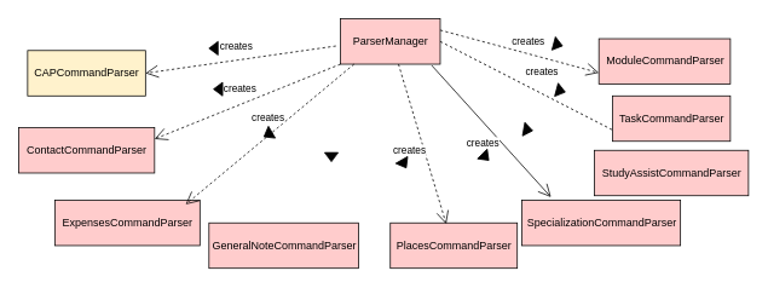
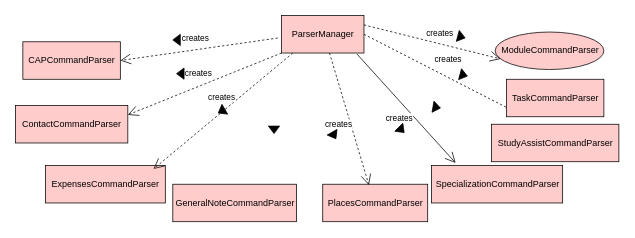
  <mxCell id="0" />
  <mxCell id="1" parent="0" />
  <mxCell id="2" value="ParserManager" style="html=1;fillColor=#FFCCCC;" parent="1" vertex="1"><mxGeometry x="375" y="20" width="110" height="50" as="geometry" /></mxCell>
  <mxCell id="3" value="ContactCommandParser" style="html=1;fillColor=#FFCCCC;" parent="1" vertex="1"><mxGeometry x="20" y="140" width="150" height="50" as="geometry" /></mxCell>
  <mxCell id="4" value="ExpensesCommandParser" style="html=1;fillColor=#FFCCCC;" parent="1" vertex="1"><mxGeometry x="60" y="220" width="160" height="50" as="geometry" /></mxCell>
- <mxCell id="5" value="CAPCommandParser" style="html=1;fillColor=#fff2cc;" parent="1" vertex="1"><mxGeometry x="30" y="55" width="130" height="50" as="geometry" /></mxCell>
+ <mxCell id="5" value="CAPCommandParser" style="html=1;fillColor=#FFCCCC;" parent="1" vertex="1"><mxGeometry x="30" y="55" width="130" height="50" as="geometry" /></mxCell>
  <mxCell id="6" value="GeneralNoteCommandParser" style="html=1;fillColor=#FFCCCC;" parent="1" vertex="1"><mxGeometry x="230" y="245" width="165" height="50" as="geometry" /></mxCell>
  <mxCell id="7" value="TaskCommandParser" style="html=1;fillColor=#FFCCCC;" parent="1" vertex="1"><mxGeometry x="675" y="105" width="130" height="50" as="geometry" /></mxCell>
  <mxCell id="8" value="PlacesCommandParser" style="html=1;fillColor=#FFCCCC;" parent="1" vertex="1"><mxGeometry x="430" y="245" width="140" height="50" as="geometry" /></mxCell>
  <mxCell id="9" value="SpecializationCommandParser" style="html=1;fillColor=#FFCCCC;" parent="1" vertex="1"><mxGeometry x="575" y="220" width="175" height="50" as="geometry" /></mxCell>
  <mxCell id="10" value="StudyAssistCommandParser" style="html=1;fillColor=#FFCCCC;" parent="1" vertex="1"><mxGeometry x="655" y="165" width="170" height="50" as="geometry" /></mxCell>
  <mxCell id="11" value="creates" style="endArrow=open;endSize=12;dashed=1;html=1;entryX=1;entryY=0.5;entryDx=0;entryDy=0;" parent="1" target="5" edge="1"><mxGeometry x="0.027" y="-16" width="160" relative="1" as="geometry"><mxPoint x="370" y="50" as="sourcePoint" /><mxPoint x="530" y="50" as="targetPoint" /><mxPoint as="offset" /></mxGeometry></mxCell>
  <mxCell id="12" value="creates" style="endArrow=open;endSize=12;dashed=1;html=1;entryX=1;entryY=0.25;entryDx=0;entryDy=0;" parent="1" target="3" edge="1"><mxGeometry x="0.027" y="-16" width="160" relative="1" as="geometry"><mxPoint x="375" y="70" as="sourcePoint" /><mxPoint x="165" y="100" as="targetPoint" /><mxPoint as="offset" /></mxGeometry></mxCell>
  <mxCell id="13" value="creates" style="endArrow=open;endSize=12;dashed=1;html=1;entryX=0.902;entryY=0.092;entryDx=0;entryDy=0;entryPerimeter=0;" parent="1" target="4" edge="1"><mxGeometry x="-0.085" y="-15" width="160" relative="1" as="geometry"><mxPoint x="390" y="70" as="sourcePoint" /><mxPoint x="180" y="100" as="targetPoint" /><mxPoint as="offset" /></mxGeometry></mxCell>
  <mxCell id="14" value="creates" style="endArrow=open;endSize=12;dashed=1;html=1;entryX=0.44;entryY=0.024;entryDx=0;entryDy=0;entryPerimeter=0;" parent="1" target="8" edge="1"><mxGeometry x="0.027" y="-16" width="160" relative="1" as="geometry"><mxPoint x="439" y="70" as="sourcePoint" /><mxPoint x="200" y="120" as="targetPoint" /><mxPoint as="offset" /></mxGeometry></mxCell>
  <mxCell id="15" value="creates" style="endArrow=open;endSize=12;dashed=0;html=1;entryX=0.184;entryY=-0.068;entryDx=0;entryDy=0;exitX=0.915;exitY=1.028;exitDx=0;exitDy=0;exitPerimeter=0;entryPerimeter=0;" parent="1" source="2" target="9" edge="1"><mxGeometry x="0.027" y="-16" width="160" relative="1" as="geometry"><mxPoint x="420" y="100" as="sourcePoint" /><mxPoint x="210" y="130" as="targetPoint" /><mxPoint as="offset" /></mxGeometry></mxCell>
  <mxCell id="16" value="creates" style="endArrow=none;endSize=12;dashed=1;html=1;entryX=0;entryY=0.75;entryDx=0;entryDy=0;exitX=1;exitY=0.5;exitDx=0;exitDy=0;" parent="1" source="2" target="7" edge="1"><mxGeometry x="0.073" y="21" width="160" relative="1" as="geometry"><mxPoint x="440" y="120" as="sourcePoint" /><mxPoint x="230" y="150" as="targetPoint" /><mxPoint as="offset" /></mxGeometry></mxCell>
  <mxCell id="17" value="" style="triangle;whiteSpace=wrap;html=1;fillColor=#030303;rotation=-180;" parent="1" vertex="1"><mxGeometry x="230" y="45" width="10" height="15" as="geometry" /></mxCell>
  <mxCell id="18" value="" style="triangle;whiteSpace=wrap;html=1;fillColor=#030303;rotation=-180;" parent="1" vertex="1"><mxGeometry x="235" y="90" width="10" height="15" as="geometry" /></mxCell>
  <mxCell id="19" value="" style="triangle;whiteSpace=wrap;html=1;fillColor=#030303;rotation=150;" parent="1" vertex="1"><mxGeometry x="290" y="140" width="10" height="15" as="geometry" /></mxCell>
  <mxCell id="20" value="" style="triangle;whiteSpace=wrap;html=1;fillColor=#030303;rotation=90;" parent="1" vertex="1"><mxGeometry x="360" y="165" width="10" height="15" as="geometry" /></mxCell>
  <mxCell id="21" value="" style="triangle;whiteSpace=wrap;html=1;fillColor=#030303;rotation=60;" parent="1" vertex="1"><mxGeometry x="440" y="172.5" width="10" height="15" as="geometry" /></mxCell>
  <mxCell id="22" value="" style="triangle;whiteSpace=wrap;html=1;fillColor=#030303;rotation=45;" parent="1" vertex="1"><mxGeometry x="530" y="165" width="10" height="15" as="geometry" /></mxCell>
  <mxCell id="23" value="" style="triangle;whiteSpace=wrap;html=1;fillColor=#030303;rotation=10;" parent="1" vertex="1"><mxGeometry x="577" y="135" width="10" height="15" as="geometry" /></mxCell>
  <mxCell id="24" value="" style="triangle;whiteSpace=wrap;html=1;fillColor=#030303;rotation=15;" parent="1" vertex="1"><mxGeometry x="613" y="92" width="10" height="15" as="geometry" /></mxCell>
- <mxCell id="25" value="ModuleCommandParser" style="html=1;fillColor=#FFCCCC;" parent="1" vertex="1"><mxGeometry x="660" y="42" width="145" height="50" as="geometry" /></mxCell>
+ <mxCell id="25" value="ModuleCommandParser" style="ellipse;html=1;fillColor=#FFCCCC;" parent="1" vertex="1"><mxGeometry x="660" y="42" width="145" height="50" as="geometry" /></mxCell>
  <mxCell id="26" value="creates" style="endArrow=open;endSize=12;dashed=1;html=1;entryX=0;entryY=0.75;entryDx=0;entryDy=0;exitX=1;exitY=0.25;exitDx=0;exitDy=0;" parent="1" source="2" target="25" edge="1"><mxGeometry x="0.072" y="13" width="160" relative="1" as="geometry"><mxPoint x="485" y="-18" as="sourcePoint" /><mxPoint x="230" y="87" as="targetPoint" /><mxPoint as="offset" /></mxGeometry></mxCell>
  <mxCell id="27" value="" style="triangle;whiteSpace=wrap;html=1;fillColor=#030303;rotation=15;" parent="1" vertex="1"><mxGeometry x="610" y="41" width="10" height="15" as="geometry" /></mxCell>
